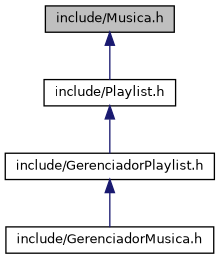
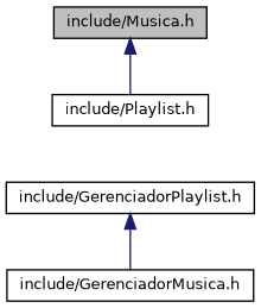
  digraph {
    node [color=black fillcolor=white fontname=Helvetica fontsize=10 shape=record style=filled]
    edge [color=midnightblue dir=back fontname=Helvetica fontsize=10 labelfontname=Helvetica labelfontsize=10 style=solid]
    n1 [fillcolor=grey75 fontcolor=black height=0.2 label="include/Musica.h" width=0.4]
    n2 [height=0.2 label="include/Playlist.h" width=0.4]
    n3 [height=0.2 label="include/GerenciadorMusica.h" width=0.4]
    n4 [height=0.2 label="include/GerenciadorPlaylist.h" width=0.4]
    n1 -> n2
-   n2 -> n4
    n4 -> n3
  }
